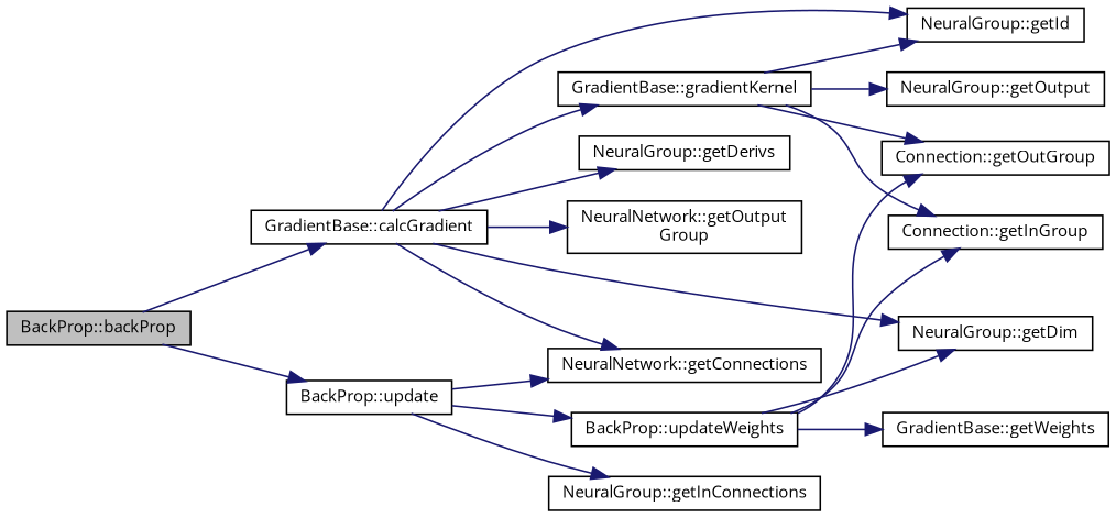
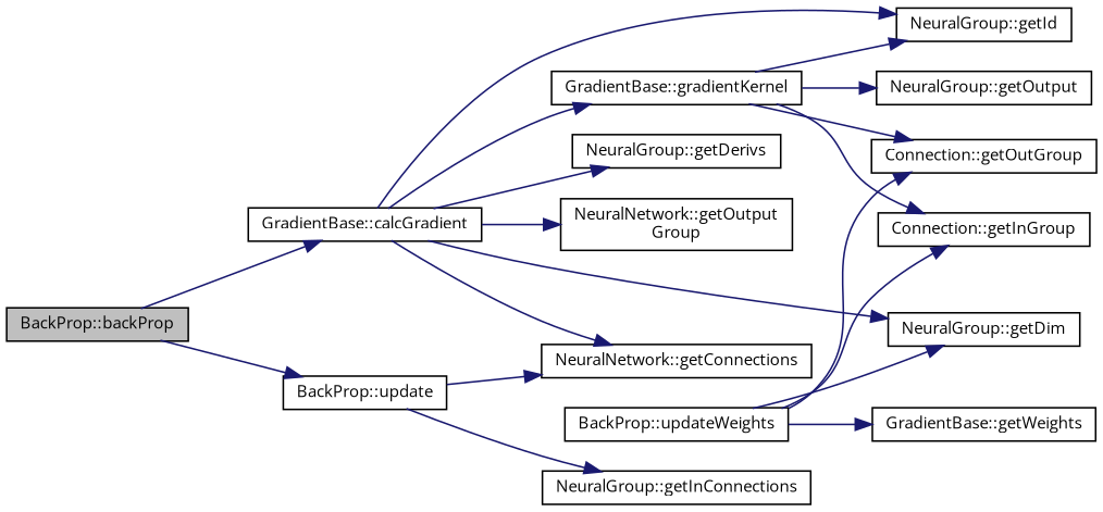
  digraph {
    fontname="Open Sans"
    rankdir=LR
    node [color=black fillcolor=white fontname="Open Sans" fontsize=10 shape=record style=filled]
    edge [color=midnightblue fontname="Open Sans" fontsize=10 labelfontname=Helvetica labelfontsize=10 style=solid]
    n1 [fillcolor=grey75 fontcolor=black height=0.2 label="BackProp::backProp" width=0.4]
    n2 [height=0.2 label="GradientBase::calcGradient" width=0.4]
    n3 [height=0.2 label="BackProp::update" width=0.4]
    n4 [height=0.2 label="NeuralNetwork::getOutput\lGroup" width=0.4]
    n5 [height=0.2 label="NeuralGroup::getDim" width=0.4]
    n6 [height=0.2 label="NeuralGroup::getId" width=0.4]
    n7 [height=0.2 label="NeuralGroup::getDerivs" width=0.4]
    n8 [height=0.2 label="NeuralNetwork::getConnections" width=0.4]
    n9 [height=0.2 label="GradientBase::gradientKernel" width=0.4]
    n10 [height=0.2 label="NeuralGroup::getInConnections" width=0.4]
    n11 [height=0.2 label="BackProp::updateWeights" width=0.4]
    n12 [height=0.2 label="Connection::getOutGroup" width=0.4]
    n13 [height=0.2 label="Connection::getInGroup" width=0.4]
    n14 [height=0.2 label="NeuralGroup::getOutput" width=0.4]
    n15 [height=0.2 label="GradientBase::getWeights" width=0.4]
    n1 -> n2
    n1 -> n3
    n2 -> n4
    n2 -> n5
    n2 -> n6
    n2 -> n7
    n2 -> n8
    n2 -> n9
    n3 -> n8
    n3 -> n10
-   n3 -> n11
    n9 -> n6
    n9 -> n12
    n9 -> n13
    n9 -> n14
    n11 -> n5
    n11 -> n12
    n11 -> n13
    n11 -> n15
  }
